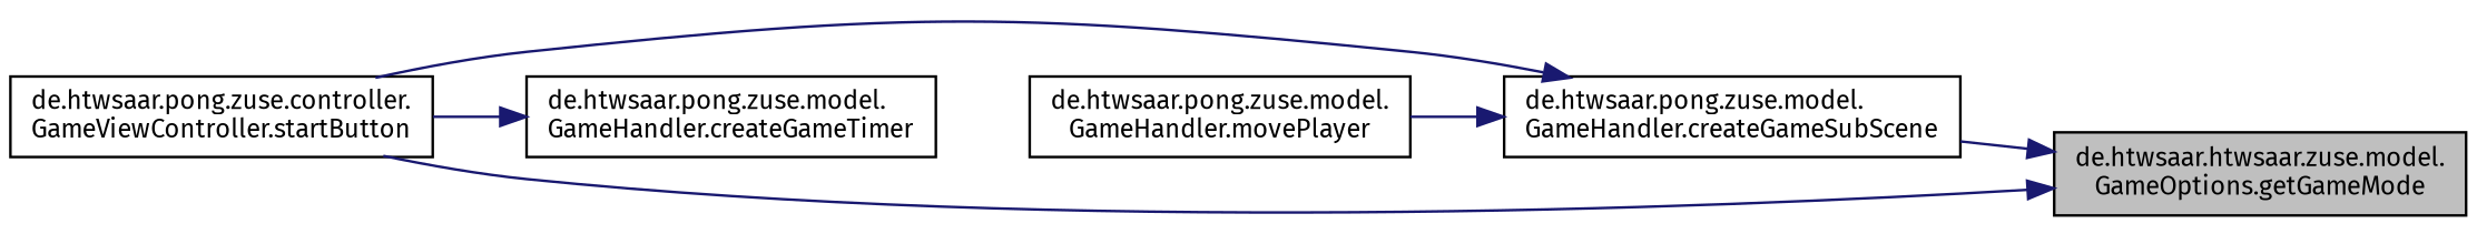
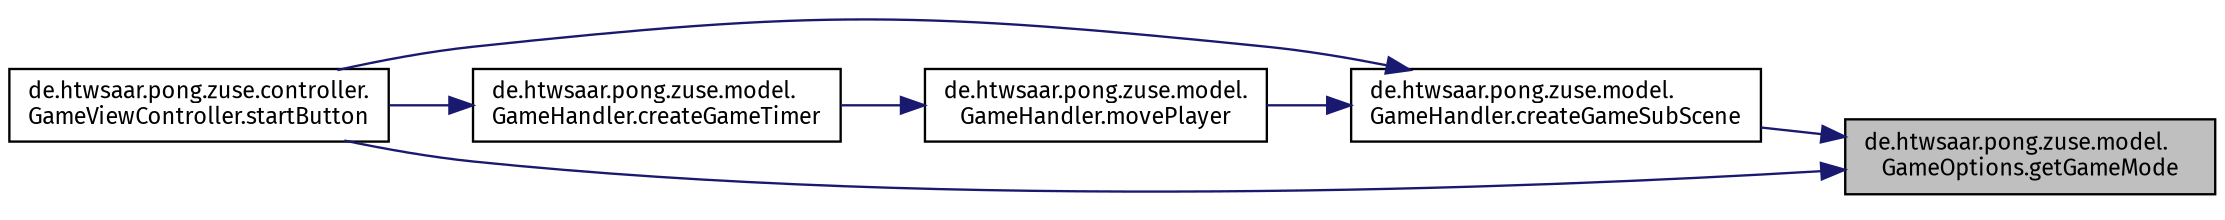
  digraph {
    fontname="Fira Sans"
    rankdir=RL
    node [color=black fillcolor=white fontname="Fira Sans" fontsize=10 shape=record style=filled]
    edge [color=midnightblue dir=back fontname="Fira Sans" fontsize=10 labelfontname=Helvetica labelfontsize=10 style=solid]
-   n1 [fillcolor=grey75 fontcolor=black height=0.2 label="de.htwsaar.htwsaar.zuse.model.\lGameOptions.getGameMode" width=0.4]
+   n1 [fillcolor=grey75 fontcolor=black height=0.2 label="de.htwsaar.pong.zuse.model.\lGameOptions.getGameMode" width=0.4]
    n2 [height=0.2 label="de.htwsaar.pong.zuse.model.\lGameHandler.createGameSubScene" width=0.4]
    n3 [height=0.2 label="de.htwsaar.pong.zuse.controller.\lGameViewController.startButton" width=0.4]
    n4 [height=0.2 label="de.htwsaar.pong.zuse.model.\lGameHandler.movePlayer" width=0.4]
    n5 [height=0.2 label="de.htwsaar.pong.zuse.model.\lGameHandler.createGameTimer" width=0.4]
    n1 -> n2
    n1 -> n3
    n2 -> n3
    n2 -> n4
+   n4 -> n5
    n5 -> n3
  }
